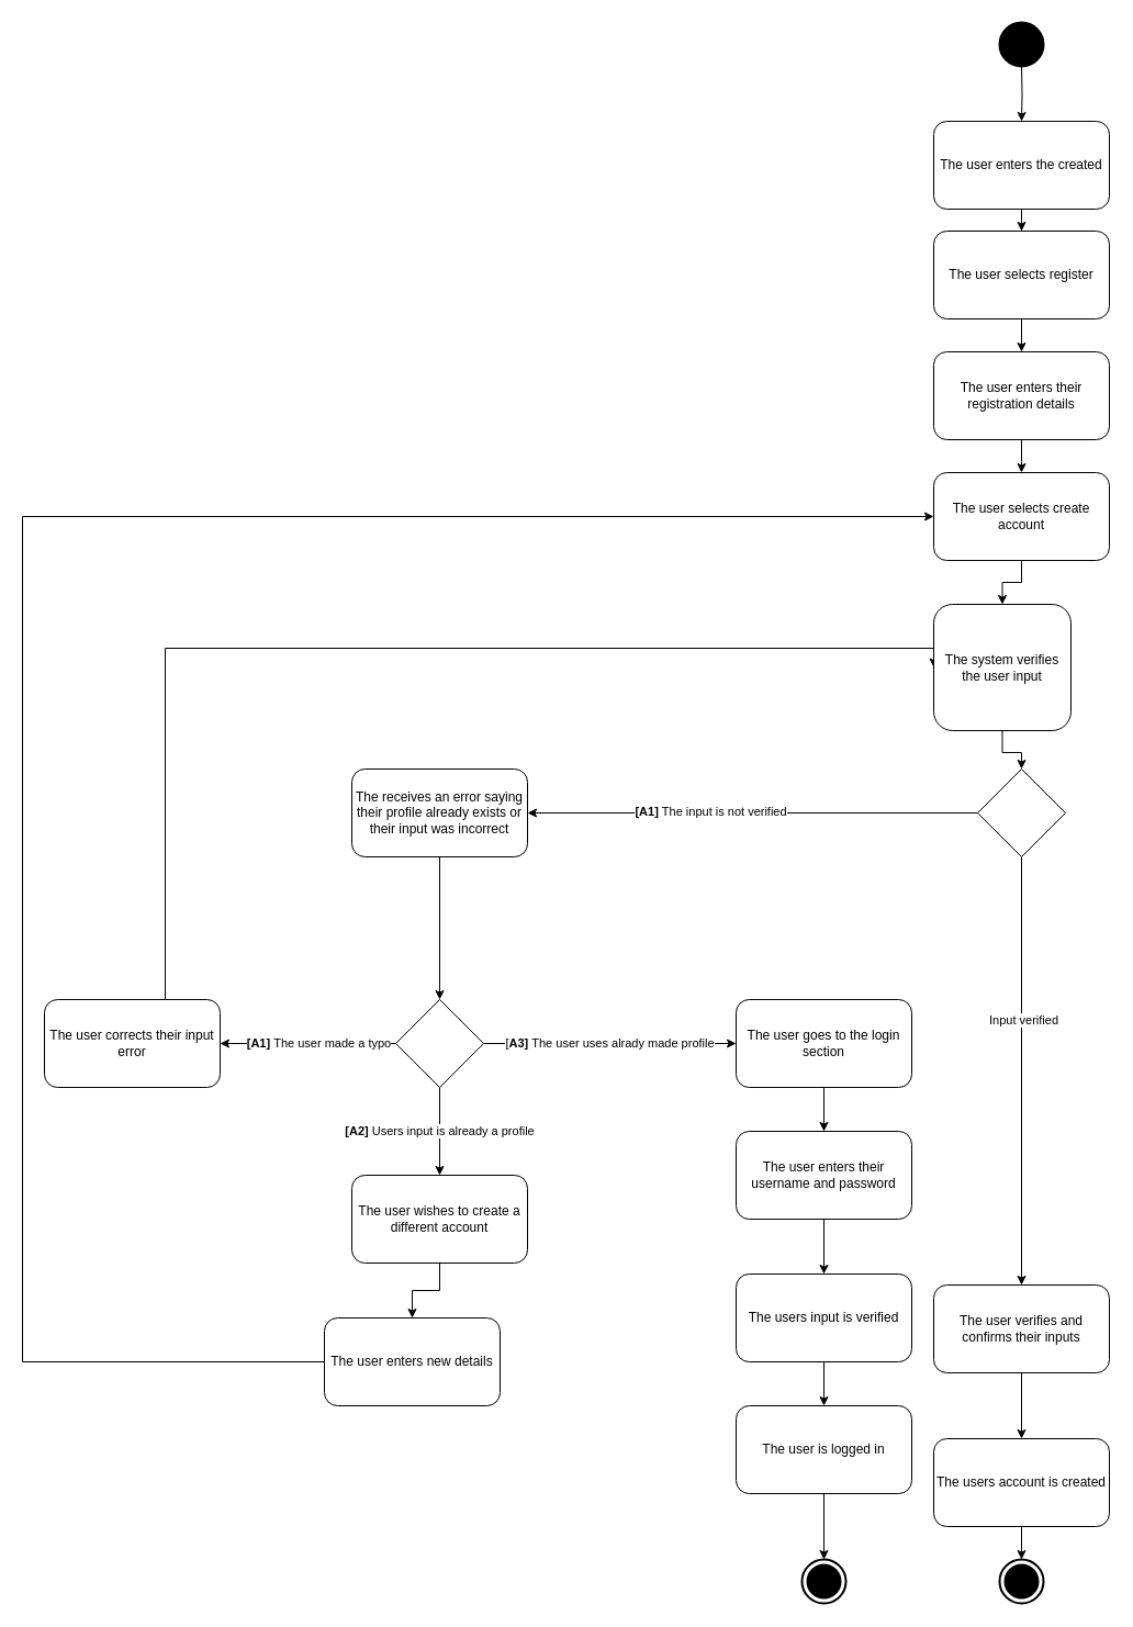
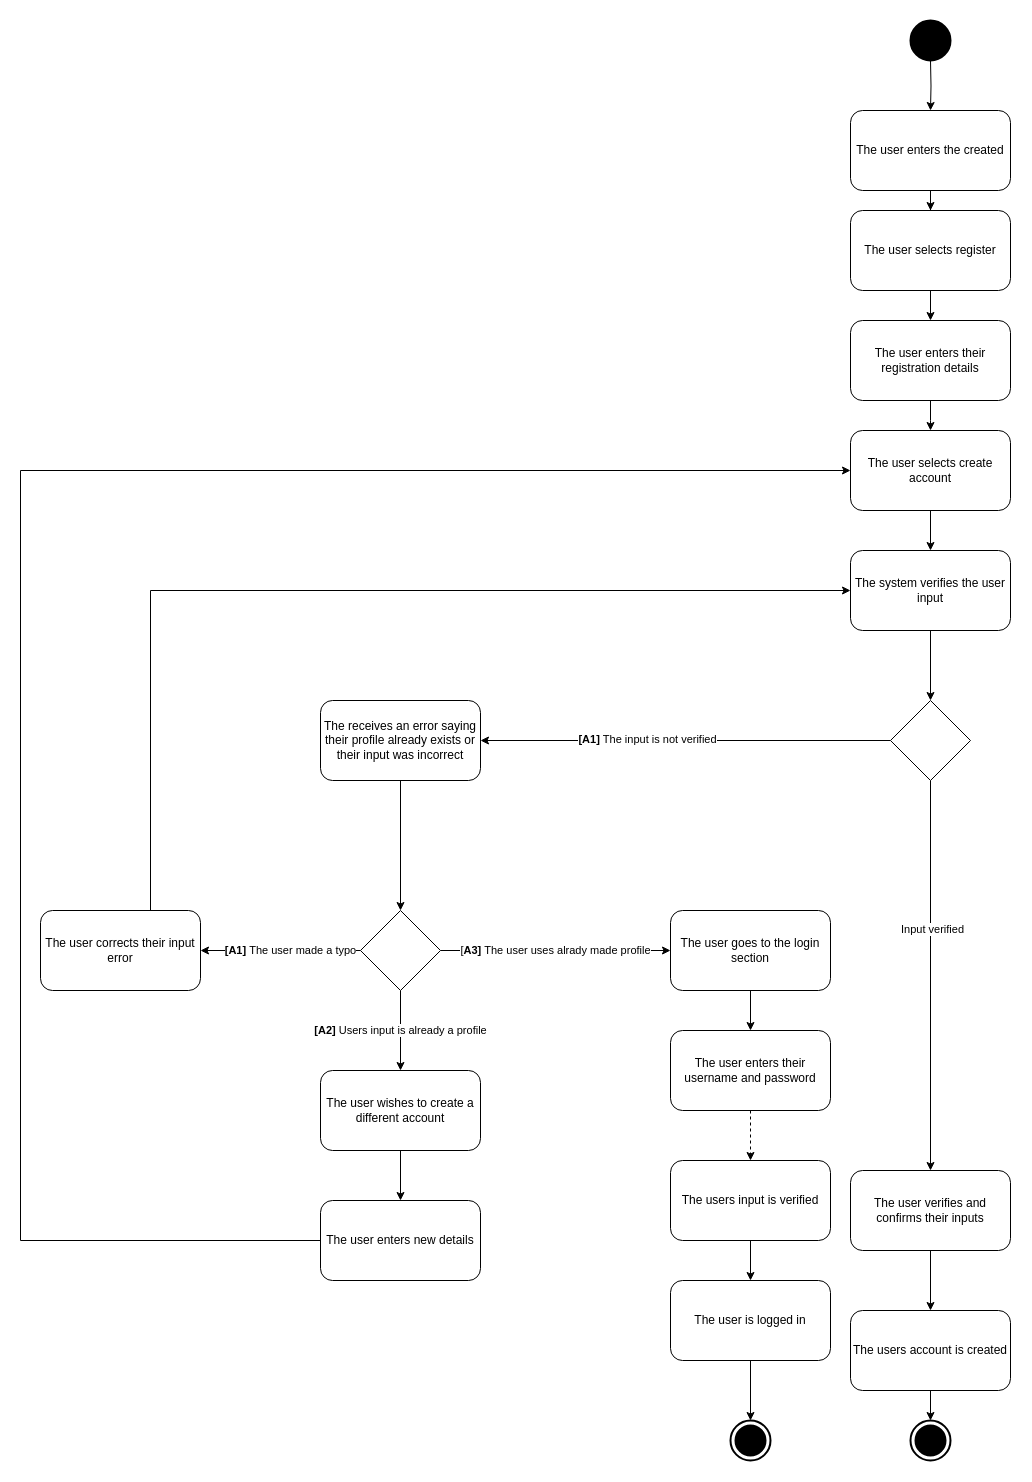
  <mxCell id="0" />
  <mxCell id="1" parent="0" />
  <mxCell id="2" style="edgeStyle=orthogonalEdgeStyle;rounded=0;orthogonalLoop=1;jettySize=auto;html=1;entryX=0.5;entryY=0;entryDx=0;entryDy=0;" edge="1" parent="1" source="3" target="40"><mxGeometry relative="1" as="geometry" /></mxCell>
  <mxCell id="3" value="The receives an error saying their profile already exists or their input was incorrect" style="shape=rect;html=1;rounded=1;whiteSpace=wrap;align=center;" vertex="1" parent="1"><mxGeometry x="320" y="700" width="160" height="80" as="geometry" /></mxCell>
  <mxCell id="4" style="edgeStyle=orthogonalEdgeStyle;rounded=0;orthogonalLoop=1;jettySize=auto;html=1;entryX=0;entryY=0.5;entryDx=0;entryDy=0;" edge="1" parent="1" source="5" target="23"><mxGeometry relative="1" as="geometry"><Array as="points"><mxPoint x="150" y="590" /></Array></mxGeometry></mxCell>
  <mxCell id="5" value="The user corrects their input error" style="shape=rect;html=1;rounded=1;whiteSpace=wrap;align=center;" vertex="1" parent="1"><mxGeometry x="40" y="910" width="160" height="80" as="geometry" /></mxCell>
  <mxCell id="6" style="edgeStyle=orthogonalEdgeStyle;rounded=0;orthogonalLoop=1;jettySize=auto;html=1;entryX=0;entryY=0.5;entryDx=0;entryDy=0;" edge="1" parent="1" source="7" target="21"><mxGeometry relative="1" as="geometry"><Array as="points"><mxPoint x="20" y="1240" /><mxPoint x="20" y="470" /></Array></mxGeometry></mxCell>
- <mxCell id="7" value="The user enters new details" style="shape=rect;html=1;rounded=1;whiteSpace=wrap;align=center;" vertex="1" parent="1"><mxGeometry x="295" y="1200" width="160" height="80" as="geometry" /></mxCell>
+ <mxCell id="7" value="The user enters new details" style="shape=rect;html=1;rounded=1;whiteSpace=wrap;align=center;" vertex="1" parent="1"><mxGeometry x="320" y="1200" width="160" height="80" as="geometry" /></mxCell>
  <mxCell id="8" style="edgeStyle=orthogonalEdgeStyle;rounded=0;orthogonalLoop=1;jettySize=auto;html=1;entryX=0.5;entryY=0;entryDx=0;entryDy=0;" edge="1" parent="1" source="9" target="44"><mxGeometry relative="1" as="geometry" /></mxCell>
  <mxCell id="9" value="The users input is verified" style="shape=rect;html=1;rounded=1;whiteSpace=wrap;align=center;" vertex="1" parent="1"><mxGeometry x="670" y="1160" width="160" height="80" as="geometry" /></mxCell>
- <mxCell id="10" style="edgeStyle=orthogonalEdgeStyle;rounded=0;orthogonalLoop=1;jettySize=auto;html=1;entryX=0.5;entryY=0;entryDx=0;entryDy=0;" edge="1" parent="1" source="11" target="9"><mxGeometry relative="1" as="geometry" /></mxCell>
+ <mxCell id="10" style="edgeStyle=orthogonalEdgeStyle;rounded=0;orthogonalLoop=1;jettySize=auto;html=1;entryX=0.5;entryY=0;entryDx=0;entryDy=0;dashed=1;" edge="1" parent="1" source="11" target="9"><mxGeometry relative="1" as="geometry" /></mxCell>
  <mxCell id="11" value="The user enters their username and password" style="shape=rect;html=1;rounded=1;whiteSpace=wrap;align=center;" vertex="1" parent="1"><mxGeometry x="670" y="1030" width="160" height="80" as="geometry" /></mxCell>
  <mxCell id="12" style="edgeStyle=orthogonalEdgeStyle;rounded=0;orthogonalLoop=1;jettySize=auto;html=1;entryX=0.5;entryY=0;entryDx=0;entryDy=0;" edge="1" parent="1" source="13" target="11"><mxGeometry relative="1" as="geometry" /></mxCell>
  <mxCell id="13" value="The user goes to the login section" style="shape=rect;html=1;rounded=1;whiteSpace=wrap;align=center;" vertex="1" parent="1"><mxGeometry x="670" y="910" width="160" height="80" as="geometry" /></mxCell>
  <mxCell id="14" style="edgeStyle=orthogonalEdgeStyle;rounded=0;orthogonalLoop=1;jettySize=auto;html=1;entryX=0.5;entryY=0;entryDx=0;entryDy=0;" edge="1" parent="1" source="15" target="19"><mxGeometry relative="1" as="geometry" /></mxCell>
  <mxCell id="15" value="The user selects register" style="shape=rect;html=1;rounded=1;whiteSpace=wrap;align=center;" vertex="1" parent="1"><mxGeometry x="850" y="210" width="160" height="80" as="geometry" /></mxCell>
  <mxCell id="16" style="edgeStyle=orthogonalEdgeStyle;rounded=0;orthogonalLoop=1;jettySize=auto;html=1;" edge="1" parent="1" source="17" target="15"><mxGeometry relative="1" as="geometry" /></mxCell>
  <mxCell id="17" value="The user enters the created" style="shape=rect;html=1;rounded=1;whiteSpace=wrap;align=center;" vertex="1" parent="1"><mxGeometry x="850" y="110" width="160" height="80" as="geometry" /></mxCell>
  <mxCell id="18" style="edgeStyle=orthogonalEdgeStyle;rounded=0;orthogonalLoop=1;jettySize=auto;html=1;" edge="1" parent="1" source="19"><mxGeometry relative="1" as="geometry"><mxPoint x="930" y="430" as="targetPoint" /></mxGeometry></mxCell>
  <mxCell id="19" value="The user enters their registration details" style="shape=rect;html=1;rounded=1;whiteSpace=wrap;align=center;" vertex="1" parent="1"><mxGeometry x="850" y="320" width="160" height="80" as="geometry" /></mxCell>
  <mxCell id="20" style="edgeStyle=orthogonalEdgeStyle;rounded=0;orthogonalLoop=1;jettySize=auto;html=1;entryX=0.5;entryY=0;entryDx=0;entryDy=0;" edge="1" parent="1" source="21" target="23"><mxGeometry relative="1" as="geometry" /></mxCell>
  <mxCell id="21" value="The user selects create account" style="shape=rect;html=1;rounded=1;whiteSpace=wrap;align=center;" vertex="1" parent="1"><mxGeometry x="850" y="430" width="160" height="80" as="geometry" /></mxCell>
  <mxCell id="22" style="edgeStyle=orthogonalEdgeStyle;rounded=0;orthogonalLoop=1;jettySize=auto;html=1;entryX=0.5;entryY=0;entryDx=0;entryDy=0;" edge="1" parent="1" source="23" target="36"><mxGeometry relative="1" as="geometry" /></mxCell>
- <mxCell id="23" value="The system verifies the user input" style="shape=rect;html=1;rounded=1;whiteSpace=wrap;align=center;" vertex="1" parent="1"><mxGeometry x="850" y="550" width="125" height="115" as="geometry" /></mxCell>
+ <mxCell id="23" value="The system verifies the user input" style="shape=rect;html=1;rounded=1;whiteSpace=wrap;align=center;" vertex="1" parent="1"><mxGeometry x="850" y="550" width="160" height="80" as="geometry" /></mxCell>
  <mxCell id="24" style="edgeStyle=orthogonalEdgeStyle;rounded=0;orthogonalLoop=1;jettySize=auto;html=1;entryX=0.5;entryY=0;entryDx=0;entryDy=0;" edge="1" parent="1" source="25" target="27"><mxGeometry relative="1" as="geometry" /></mxCell>
  <mxCell id="25" value="The user verifies and confirms their inputs" style="shape=rect;html=1;rounded=1;whiteSpace=wrap;align=center;" vertex="1" parent="1"><mxGeometry x="850" y="1170" width="160" height="80" as="geometry" /></mxCell>
  <mxCell id="26" style="edgeStyle=orthogonalEdgeStyle;rounded=0;orthogonalLoop=1;jettySize=auto;html=1;entryX=0.5;entryY=0;entryDx=0;entryDy=0;entryPerimeter=0;" edge="1" parent="1" source="27" target="31"><mxGeometry relative="1" as="geometry" /></mxCell>
  <mxCell id="27" value="The users account is created" style="shape=rect;html=1;rounded=1;whiteSpace=wrap;align=center;" vertex="1" parent="1"><mxGeometry x="850" y="1310" width="160" height="80" as="geometry" /></mxCell>
  <mxCell id="28" value="" style="html=1;shape=mxgraph.sysml.actFinal;strokeWidth=2;verticalLabelPosition=bottom;verticalAlignment=top;" vertex="1" parent="1"><mxGeometry x="730" y="1420" width="40" height="40" as="geometry" /></mxCell>
  <mxCell id="29" style="edgeStyle=orthogonalEdgeStyle;rounded=0;orthogonalLoop=1;jettySize=auto;html=1;entryX=0.5;entryY=0;entryDx=0;entryDy=0;" edge="1" parent="1" target="17"><mxGeometry relative="1" as="geometry"><mxPoint x="930" y="60" as="sourcePoint" /></mxGeometry></mxCell>
  <mxCell id="30" value="" style="shape=ellipse;html=1;fillColor=#000000;strokeWidth=2;verticalLabelPosition=bottom;verticalAlignment=top;perimeter=ellipsePerimeter;" vertex="1" parent="1"><mxGeometry x="910" y="20" width="40" height="40" as="geometry" /></mxCell>
  <mxCell id="31" value="" style="html=1;shape=mxgraph.sysml.actFinal;strokeWidth=2;verticalLabelPosition=bottom;verticalAlignment=top;" vertex="1" parent="1"><mxGeometry x="910" y="1420" width="40" height="40" as="geometry" /></mxCell>
  <mxCell id="32" style="edgeStyle=orthogonalEdgeStyle;rounded=0;orthogonalLoop=1;jettySize=auto;html=1;entryX=0.5;entryY=0;entryDx=0;entryDy=0;" edge="1" parent="1" source="36" target="25"><mxGeometry relative="1" as="geometry" /></mxCell>
  <mxCell id="33" value="Input verified" style="edgeLabel;html=1;align=center;verticalAlign=middle;resizable=0;points=[];" vertex="1" connectable="0" parent="32"><mxGeometry x="-0.24" y="1" relative="1" as="geometry"><mxPoint as="offset" /></mxGeometry></mxCell>
  <mxCell id="34" style="edgeStyle=orthogonalEdgeStyle;rounded=0;orthogonalLoop=1;jettySize=auto;html=1;entryX=1;entryY=0.5;entryDx=0;entryDy=0;" edge="1" parent="1" source="36" target="3"><mxGeometry relative="1" as="geometry" /></mxCell>
  <mxCell id="35" value="&lt;b&gt;[A1] &lt;/b&gt;The input is not verified" style="edgeLabel;html=1;align=center;verticalAlign=middle;resizable=0;points=[];" vertex="1" connectable="0" parent="34"><mxGeometry x="0.191" y="-2" relative="1" as="geometry"><mxPoint as="offset" /></mxGeometry></mxCell>
  <mxCell id="36" value="" style="rhombus;whiteSpace=wrap;html=1;" vertex="1" parent="1"><mxGeometry x="890" y="700" width="80" height="80" as="geometry" /></mxCell>
  <mxCell id="37" value="&lt;b&gt;[A1] &lt;/b&gt;The user made a typo" style="edgeStyle=orthogonalEdgeStyle;rounded=0;orthogonalLoop=1;jettySize=auto;html=1;entryX=1;entryY=0.5;entryDx=0;entryDy=0;" edge="1" parent="1" source="40" target="5"><mxGeometry x="-0.125" relative="1" as="geometry"><Array as="points"><mxPoint x="260" y="950" /><mxPoint x="260" y="950" /></Array><mxPoint as="offset" /></mxGeometry></mxCell>
  <mxCell id="38" value="[&lt;b&gt;A3] &lt;/b&gt;The user uses alrady made profile" style="edgeStyle=orthogonalEdgeStyle;rounded=0;orthogonalLoop=1;jettySize=auto;html=1;entryX=0;entryY=0.5;entryDx=0;entryDy=0;" edge="1" parent="1" source="40" target="13"><mxGeometry relative="1" as="geometry" /></mxCell>
  <mxCell id="39" value="[A2] &lt;span style=&quot;font-weight: normal&quot;&gt;Users input is already a profile&lt;/span&gt;" style="edgeStyle=orthogonalEdgeStyle;rounded=0;orthogonalLoop=1;jettySize=auto;html=1;entryX=0.5;entryY=0;entryDx=0;entryDy=0;fontStyle=1" edge="1" parent="1" source="40" target="42"><mxGeometry relative="1" as="geometry" /></mxCell>
  <mxCell id="40" value="" style="rhombus;whiteSpace=wrap;html=1;" vertex="1" parent="1"><mxGeometry x="360" y="910" width="80" height="80" as="geometry" /></mxCell>
  <mxCell id="41" style="edgeStyle=orthogonalEdgeStyle;rounded=0;orthogonalLoop=1;jettySize=auto;html=1;entryX=0.5;entryY=0;entryDx=0;entryDy=0;" edge="1" parent="1" source="42" target="7"><mxGeometry relative="1" as="geometry" /></mxCell>
  <mxCell id="42" value="The user wishes to create a different account" style="shape=rect;html=1;rounded=1;whiteSpace=wrap;align=center;" vertex="1" parent="1"><mxGeometry x="320" y="1070" width="160" height="80" as="geometry" /></mxCell>
  <mxCell id="43" style="edgeStyle=orthogonalEdgeStyle;rounded=0;orthogonalLoop=1;jettySize=auto;html=1;entryX=0.5;entryY=0;entryDx=0;entryDy=0;entryPerimeter=0;" edge="1" parent="1" source="44" target="28"><mxGeometry relative="1" as="geometry" /></mxCell>
  <mxCell id="44" value="The user is logged in" style="shape=rect;html=1;rounded=1;whiteSpace=wrap;align=center;" vertex="1" parent="1"><mxGeometry x="670" y="1280" width="160" height="80" as="geometry" /></mxCell>
